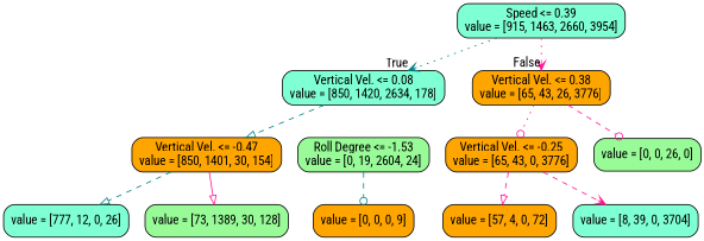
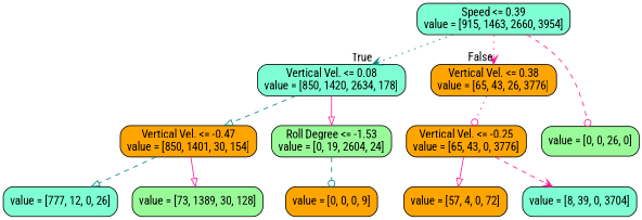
  digraph {
    fontname="Roboto Condensed"
    node [color=black fillcolor=orange fontname="Roboto Condensed" shape=box style="filled, rounded"]
    edge [arrowhead=onormal color=deeppink fontname="Roboto Condensed" style=dashed]
    n1 [fillcolor=aquamarine label="Speed <= 0.39\nvalue = [915, 1463, 2660, 3954]"]
    n2 [fillcolor=aquamarine label="Vertical Vel. <= 0.08\nvalue = [850, 1420, 2634, 178]"]
    n3 [label="Vertical Vel. <= 0.38\nvalue = [65, 43, 26, 3776]"]
    n4 [label="Vertical Vel. <= -0.47\nvalue = [850, 1401, 30, 154]"]
    n5 [fillcolor=palegreen label="Roll Degree <= -1.53\nvalue = [0, 19, 2604, 24]"]
    n6 [label="Vertical Vel. <= -0.25\nvalue = [65, 43, 0, 3776]"]
    n7 [fillcolor=palegreen label="value = [0, 0, 26, 0]"]
    n8 [fillcolor=aquamarine label="value = [777, 12, 0, 26]"]
    n9 [fillcolor=palegreen label="value = [73, 1389, 30, 128]"]
    n10 [label="value = [0, 0, 0, 9]"]
    n11 [label="value = [57, 4, 0, 72]"]
    n12 [fillcolor=aquamarine label="value = [8, 39, 0, 3704]"]
    n1 -> n2 [arrowhead=vee color=teal headlabel=True labelangle=45 labeldistance=2.5 style=dotted]
    n1 -> n3 [arrowhead=vee headlabel=False labelangle=-45 labeldistance=2.5 style=dotted]
    n2 -> n4 [color=teal]
+   n2 -> n5 [style=solid]
    n3 -> n6 [arrowhead=odot style=dotted]
-   n3 -> n7 [arrowhead=odot]
+   n1 -> n7 [arrowhead=odot]
    n4 -> n8 [color=teal]
    n4 -> n9 [style=solid]
    n5 -> n10 [arrowhead=odot color=teal]
-   n6 -> n11
+   n6 -> n11 [style=solid]
    n6 -> n12 [arrowhead=vee]
  }
